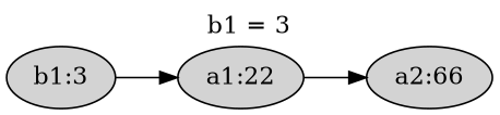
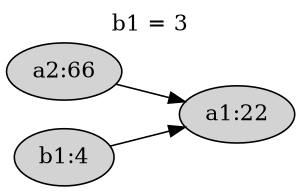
  digraph {
    label="b1 = 3"
    labelloc=top
    rankdir=LR
    node [shape=ellipse style=filled]
    n1 [label="a1:22"]
    n2 [label="a2:66"]
-   n3 [label="b1:3"]
-   n1 -> n2
+   n3 [label="b1:4"]
+   n2 -> n1
    n3 -> n1
  }
